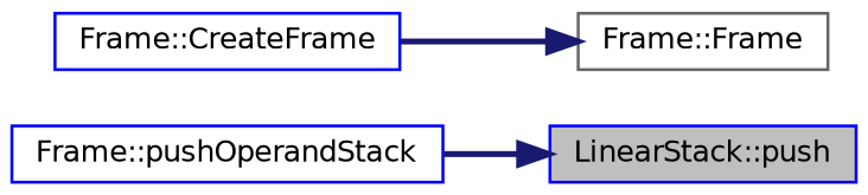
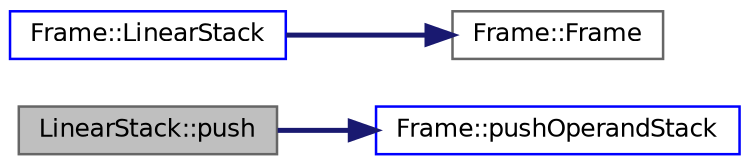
  digraph {
    rankdir=RL
    node [color=gray40 fillcolor=white fontname=Helvetica fontsize=10 shape=record style=filled]
    edge [color=midnightblue dir=back fontname=Helvetica fontsize=10 labelfontname=Helvetica labelfontsize=10 style=bold]
-   n1 [color=blue fillcolor=grey75 fontcolor=black height=0.2 label="LinearStack::push" width=0.4]
+   n1 [fillcolor=grey75 fontcolor=black height=0.2 label="LinearStack::push" width=0.4]
    n2 [color=blue height=0.2 label="Frame::pushOperandStack" width=0.4]
    n3 [height=0.2 label="Frame::Frame" width=0.4]
-   n4 [color=blue height=0.2 label="Frame::CreateFrame" width=0.4]
-   n1 -> n2
+   n4 [color=blue height=0.2 label="Frame::LinearStack" width=0.4]
+   n2 -> n1
    n3 -> n4
  }
